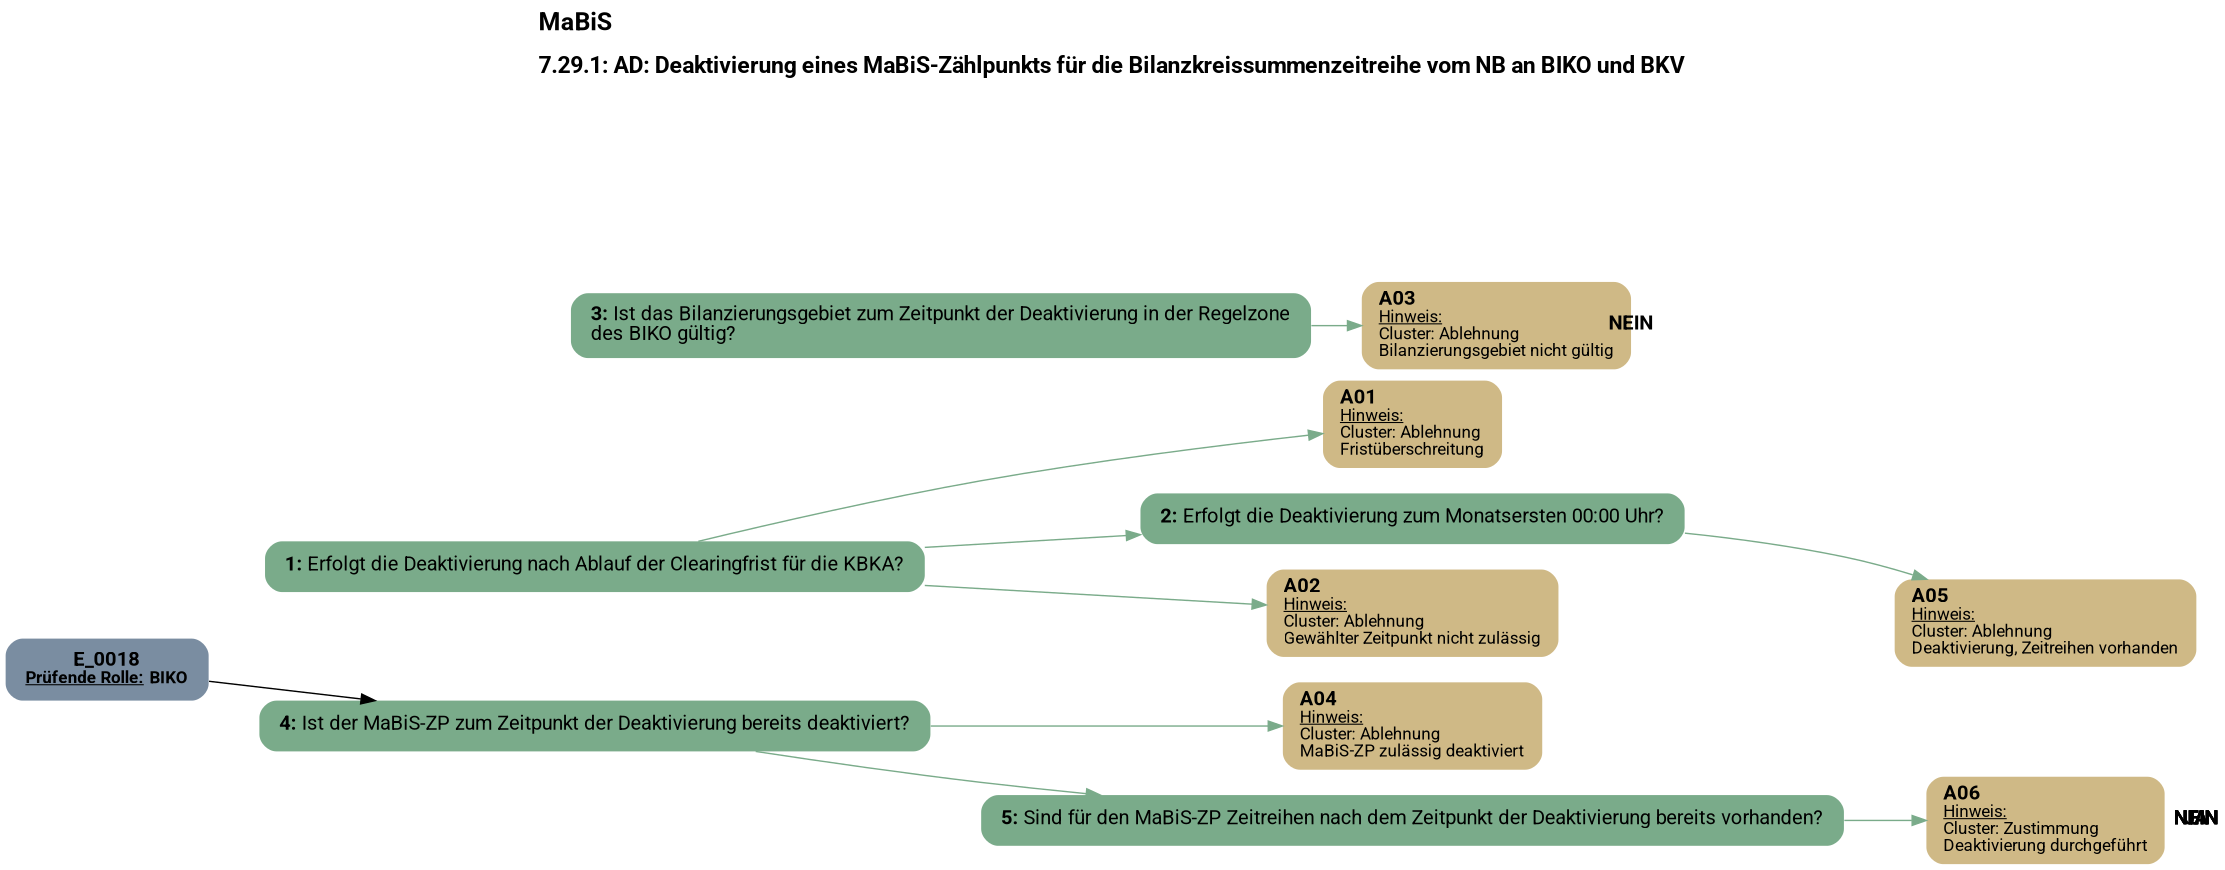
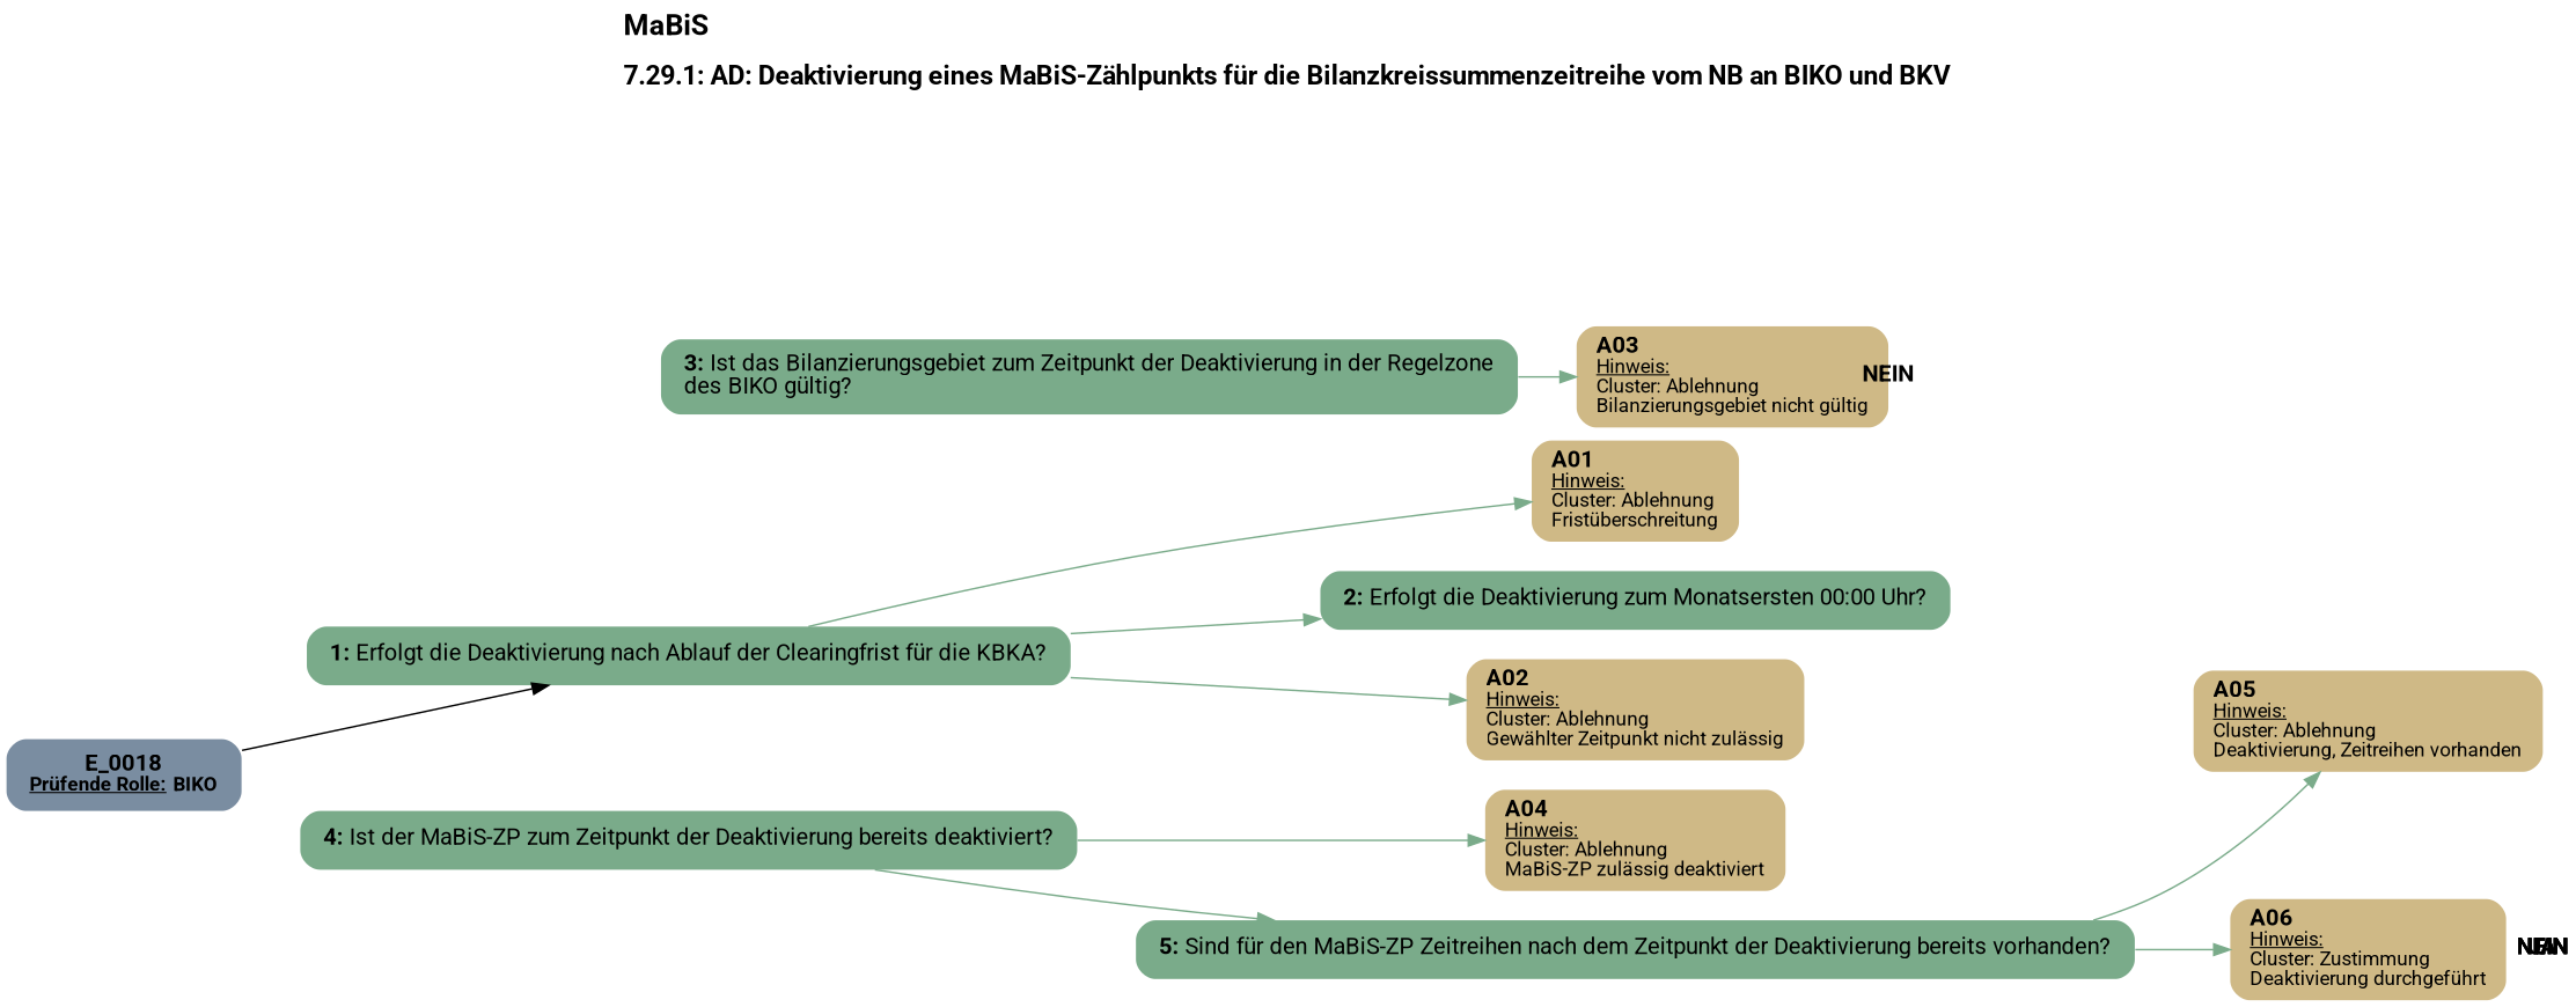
  digraph {
    concentrate=true
    fontname="Roboto, sans-serif"
    label=<<B><FONT POINT-SIZE="18">MaBiS</FONT></B><BR align="left"/><BR/><B><FONT POINT-SIZE="16">7.29.1: AD: Deaktivierung eines MaBiS-Zählpunkts für die Bilanzkreissummenzeitreihe vom NB an BIKO und BKV</FONT></B><BR align="left"/><BR/><BR/><BR/>>
    labelloc=t
    pack=true
    packmode=array
    rankdir=LR
    node [fillcolor="#cfb986" fontname="Roboto, sans-serif" margin="0.2,0.12" penwidth=0.0 shape=box style="filled,rounded"]
    edge [color="#7aab8a" fontname="Roboto, sans-serif"]
    n1 [fillcolor="#7a8da1" label=<<B>E_0018</B><BR align="center"/><FONT point-size="12"><B><U>Prüfende Rolle:</U> BIKO</B></FONT><BR align="center"/>>]
    n2 [fillcolor="#7aab8a" label=<<B>1: </B>Erfolgt die Deaktivierung nach Ablauf der Clearingfrist für die KBKA?<BR align="left"/>>]
    n3 [label=<<B>A01</B><BR align="left"/><FONT point-size="12"><U>Hinweis:</U><BR align="left"/>Cluster: Ablehnung<BR align="left"/>Fristüberschreitung<BR align="left"/></FONT>> margin="0.17,0.08"]
    n4 [fillcolor="#7aab8a" label=<<B>2: </B>Erfolgt die Deaktivierung zum Monatsersten 00:00 Uhr?<BR align="left"/>>]
    n5 [label=<<B>A02</B><BR align="left"/><FONT point-size="12"><U>Hinweis:</U><BR align="left"/>Cluster: Ablehnung<BR align="left"/>Gewählter Zeitpunkt nicht zulässig<BR align="left"/></FONT>> margin="0.17,0.08"]
    n6 [fillcolor="#7aab8a" label=<<B>3: </B>Ist das Bilanzierungsgebiet zum Zeitpunkt der Deaktivierung in der Regelzone<BR align="left"/>des BIKO gültig?<BR align="left"/>>]
    n7 [label=<<B>A03</B><BR align="left"/><FONT point-size="12"><U>Hinweis:</U><BR align="left"/>Cluster: Ablehnung<BR align="left"/>Bilanzierungsgebiet nicht gültig<BR align="left"/></FONT>> margin="0.17,0.08"]
    n8 [fillcolor="#7aab8a" label=<<B>4: </B>Ist der MaBiS-ZP zum Zeitpunkt der Deaktivierung bereits deaktiviert?<BR align="left"/>>]
    n9 [label=<<B>A04</B><BR align="left"/><FONT point-size="12"><U>Hinweis:</U><BR align="left"/>Cluster: Ablehnung<BR align="left"/>MaBiS-ZP zulässig deaktiviert<BR align="left"/></FONT>> margin="0.17,0.08"]
    n10 [fillcolor="#7aab8a" label=<<B>5: </B>Sind für den MaBiS-ZP Zeitreihen nach dem Zeitpunkt der Deaktivierung bereits vorhanden?<BR align="left"/>>]
    n11 [label=<<B>A05</B><BR align="left"/><FONT point-size="12"><U>Hinweis:</U><BR align="left"/>Cluster: Ablehnung<BR align="left"/>Deaktivierung, Zeitreihen vorhanden<BR align="left"/></FONT>> margin="0.17,0.08"]
    n12 [label=<<B>A06</B><BR align="left"/><FONT point-size="12"><U>Hinweis:</U><BR align="left"/>Cluster: Zustimmung <BR align="left"/>Deaktivierung durchgeführt<BR align="left"/></FONT>> margin="0.17,0.08"]
-   n1 -> n8 [color="" fontname=""]
+   n1 -> n2 [color="" fontname=""]
    n2 -> n3 [label=<<B>JA</B>>]
    n2 -> n4 [label=<<B>NEIN</B>>]
    n2 -> n5 [label=<<B>NEIN</B>>]
    n6 -> n7 [label=<<B>NEIN</B>>]
    n8 -> n9 [label=<<B>JA</B>>]
    n8 -> n10 [label=<<B>NEIN</B>>]
-   n4 -> n11 [label=<<B>JA</B>>]
+   n10 -> n11 [label=<<B>JA</B>>]
    n10 -> n12 [label=<<B>NEIN</B>>]
  }
